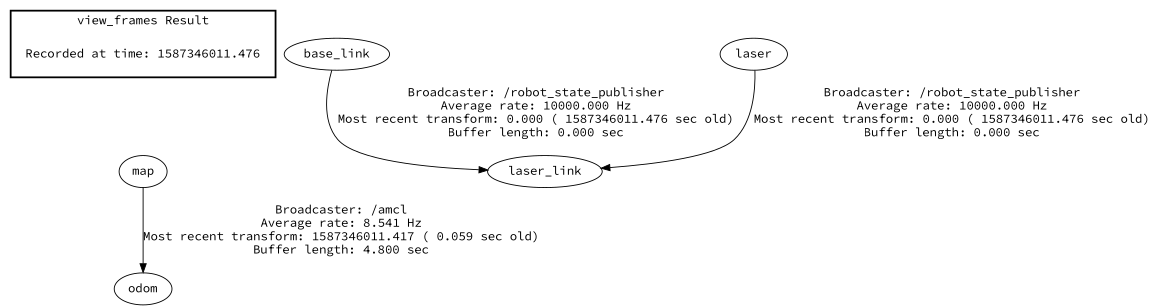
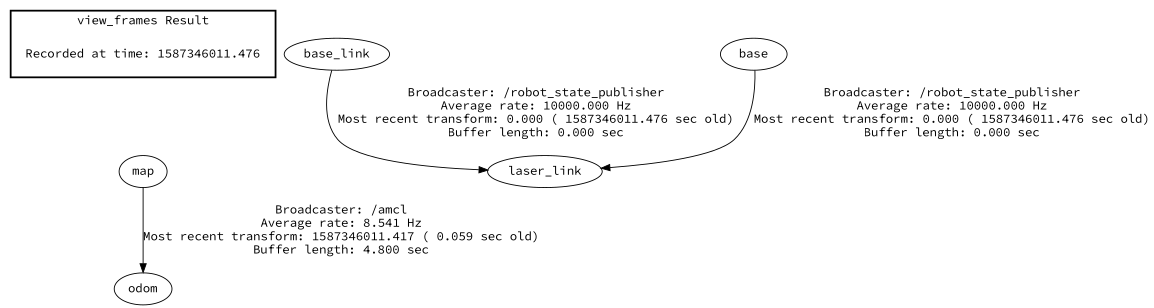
  digraph {
    fontname="Source Code Pro"
    node [fontname="Source Code Pro"]
    edge [fontname="Source Code Pro"]
    "Recorded at time: 1587346011.476" [shape=plaintext]
    map
    base_link
    laser_link
    odom
-   laser
+   laser [label=base]
    subgraph cluster_1 {
      color=black
      label="view_frames Result"
      style=bold
      "Recorded at time: 1587346011.476"
    }
    "Recorded at time: 1587346011.476" -> map [style=invis]
    map -> odom [label="Broadcaster: /amcl\nAverage rate: 8.541 Hz\nMost recent transform: 1587346011.417 ( 0.059 sec old)\nBuffer length: 4.800 sec\n"]
    base_link -> laser_link [label="Broadcaster: /robot_state_publisher\nAverage rate: 10000.000 Hz\nMost recent transform: 0.000 ( 1587346011.476 sec old)\nBuffer length: 0.000 sec\n"]
    laser -> laser_link [label="Broadcaster: /robot_state_publisher\nAverage rate: 10000.000 Hz\nMost recent transform: 0.000 ( 1587346011.476 sec old)\nBuffer length: 0.000 sec\n"]
  }
